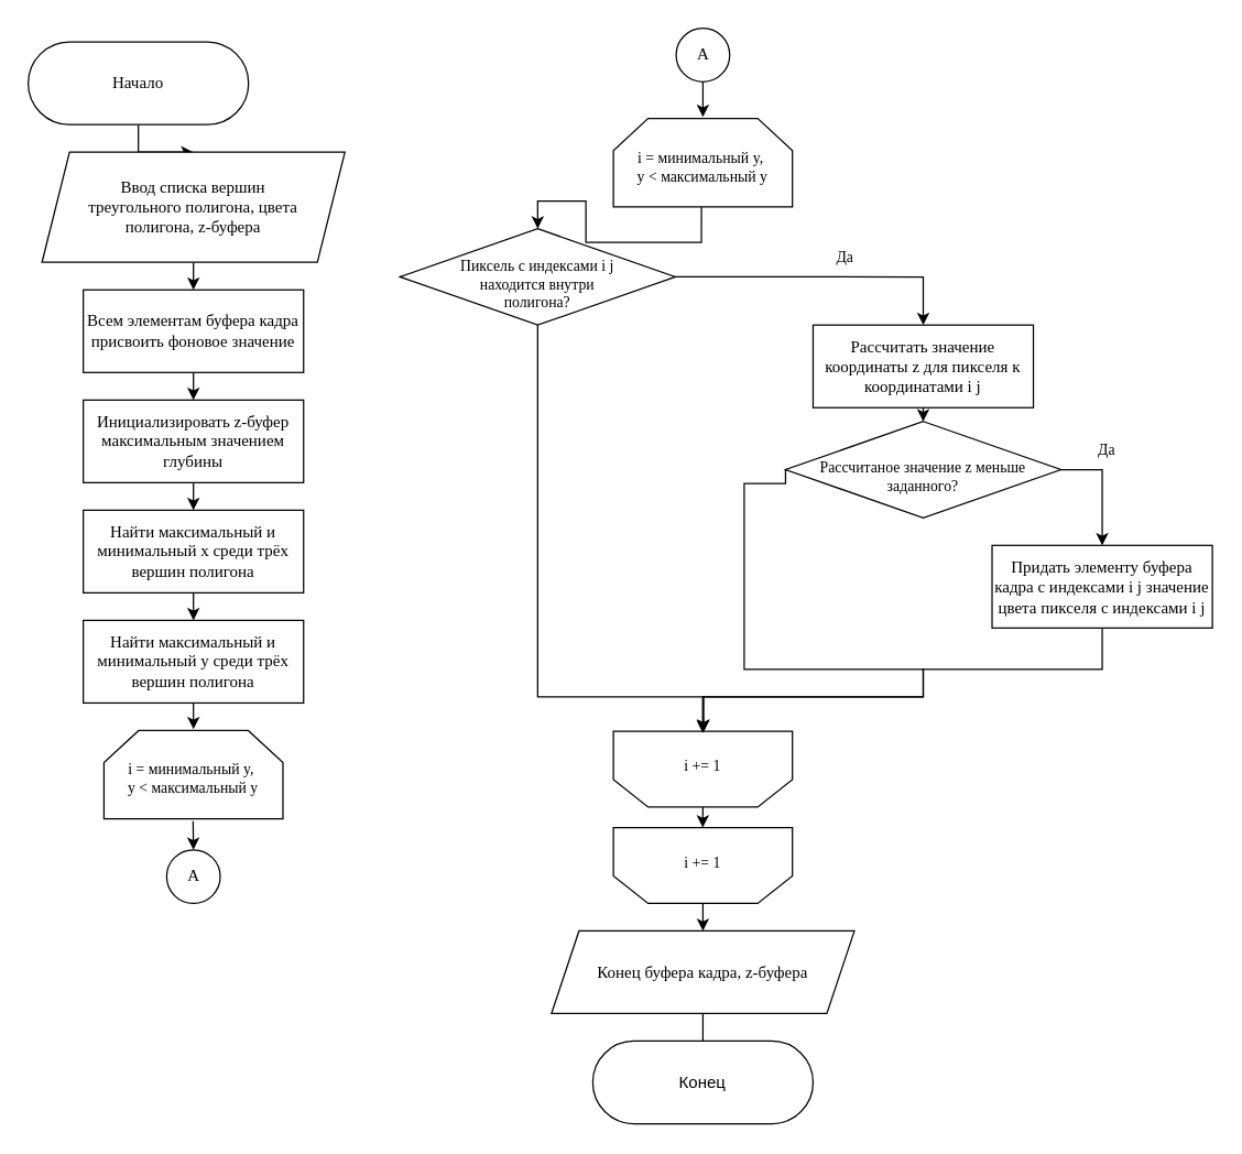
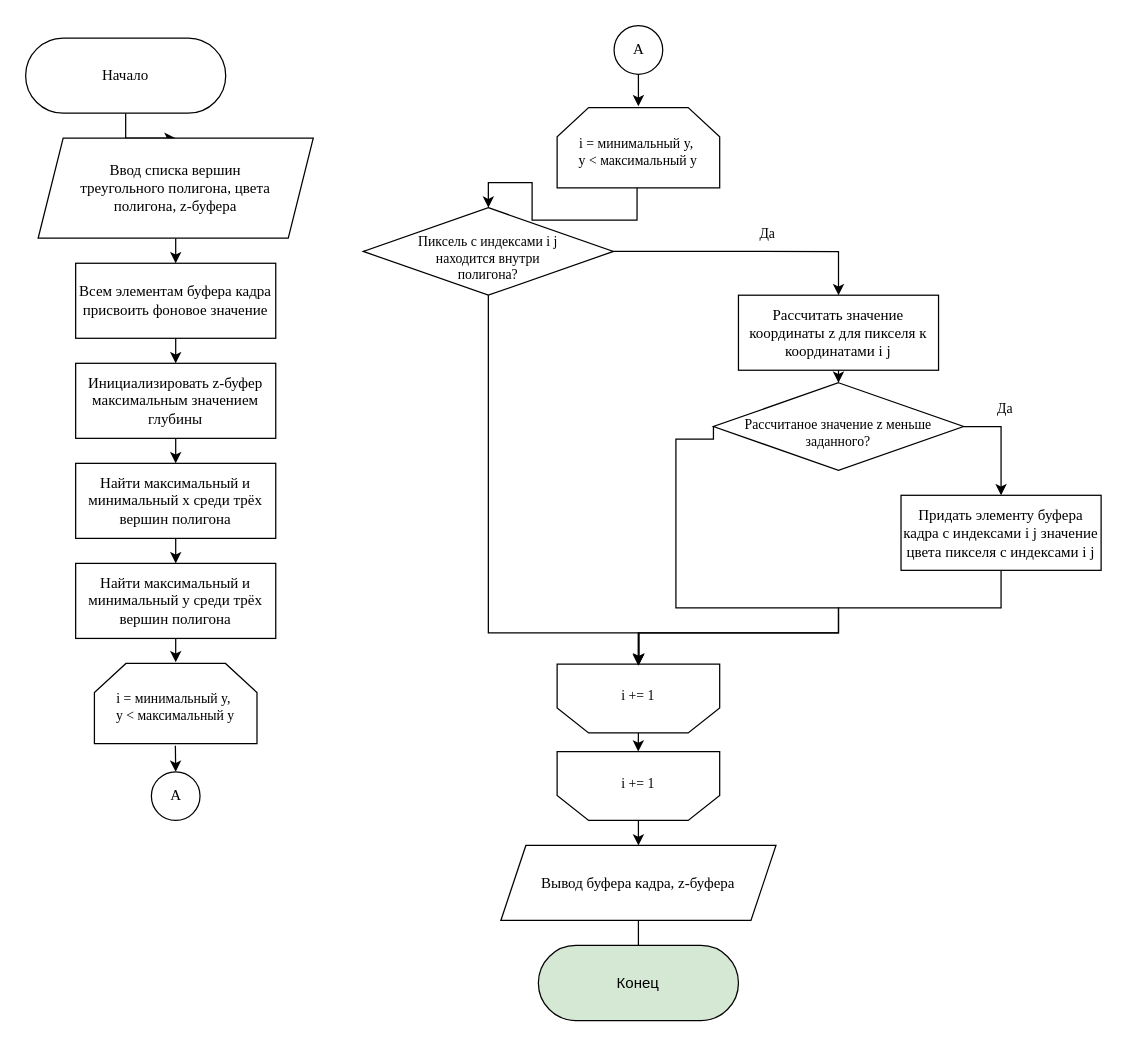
  <mxCell id="0" />
  <mxCell id="1" parent="0" />
  <mxCell id="2" style="edgeStyle=orthogonalEdgeStyle;rounded=0;orthogonalLoop=1;jettySize=auto;html=1;exitX=0.5;exitY=1;exitDx=0;exitDy=0;entryX=0.5;entryY=0;entryDx=0;entryDy=0;" edge="1" parent="1" source="3" target="5"><mxGeometry relative="1" as="geometry" /></mxCell>
  <mxCell id="3" value="&lt;font face=&quot;Times New Roman&quot;&gt;Начало&lt;/font&gt;" style="rounded=1;whiteSpace=wrap;html=1;arcSize=50;" vertex="1" parent="1"><mxGeometry x="20" y="30" width="160" height="60" as="geometry" /></mxCell>
  <mxCell id="4" style="edgeStyle=orthogonalEdgeStyle;rounded=0;orthogonalLoop=1;jettySize=auto;html=1;exitX=0.5;exitY=1;exitDx=0;exitDy=0;entryX=0.5;entryY=0;entryDx=0;entryDy=0;" edge="1" parent="1" source="5" target="7"><mxGeometry relative="1" as="geometry" /></mxCell>
  <mxCell id="5" value="Ввод списка вершин&lt;br&gt;треугольного полигона, цвета&lt;br&gt;полигона, z-буфера" style="shape=parallelogram;perimeter=parallelogramPerimeter;whiteSpace=wrap;html=1;fixedSize=1;fontFamily=Times New Roman;" vertex="1" parent="1"><mxGeometry x="30" y="110" width="220" height="80" as="geometry" /></mxCell>
  <mxCell id="6" style="edgeStyle=orthogonalEdgeStyle;rounded=0;orthogonalLoop=1;jettySize=auto;html=1;exitX=0.5;exitY=1;exitDx=0;exitDy=0;entryX=0.5;entryY=0;entryDx=0;entryDy=0;" edge="1" parent="1" source="7" target="9"><mxGeometry relative="1" as="geometry" /></mxCell>
  <mxCell id="7" value="Всем элементам буфера кадра присвоить фоновое значение" style="rounded=0;whiteSpace=wrap;html=1;fontFamily=Times New Roman;" vertex="1" parent="1"><mxGeometry x="60" y="210" width="160" height="60" as="geometry" /></mxCell>
  <mxCell id="8" style="edgeStyle=orthogonalEdgeStyle;rounded=0;orthogonalLoop=1;jettySize=auto;html=1;exitX=0.5;exitY=1;exitDx=0;exitDy=0;entryX=0.5;entryY=0;entryDx=0;entryDy=0;fontFamily=Times New Roman;" edge="1" parent="1" source="9" target="11"><mxGeometry relative="1" as="geometry"><mxPoint x="140" y="369" as="targetPoint" /></mxGeometry></mxCell>
  <mxCell id="9" value="Инициализировать z-буфер максимальным значением глубины" style="rounded=0;whiteSpace=wrap;html=1;fontFamily=Times New Roman;" vertex="1" parent="1"><mxGeometry x="60" y="290" width="160" height="60" as="geometry" /></mxCell>
  <mxCell id="10" style="edgeStyle=orthogonalEdgeStyle;rounded=0;orthogonalLoop=1;jettySize=auto;html=1;exitX=0.5;exitY=1;exitDx=0;exitDy=0;entryX=0.5;entryY=0;entryDx=0;entryDy=0;fontFamily=Times New Roman;" edge="1" parent="1" source="11" target="13"><mxGeometry relative="1" as="geometry" /></mxCell>
  <mxCell id="11" value="Найти максимальный и минимальный x среди трёх вершин полигона" style="rounded=0;whiteSpace=wrap;html=1;fontFamily=Times New Roman;" vertex="1" parent="1"><mxGeometry x="60" y="370" width="160" height="60" as="geometry" /></mxCell>
  <mxCell id="12" style="edgeStyle=orthogonalEdgeStyle;rounded=0;orthogonalLoop=1;jettySize=auto;html=1;exitX=0.5;exitY=1;exitDx=0;exitDy=0;entryX=0.5;entryY=0;entryDx=0;entryDy=0;entryPerimeter=0;fontFamily=Times New Roman;" edge="1" parent="1" source="13" target="15"><mxGeometry relative="1" as="geometry" /></mxCell>
  <mxCell id="13" value="Найти максимальный и минимальный y среди трёх вершин полигона" style="rounded=0;whiteSpace=wrap;html=1;fontFamily=Times New Roman;" vertex="1" parent="1"><mxGeometry x="60" y="450" width="160" height="60" as="geometry" /></mxCell>
  <mxCell id="14" style="edgeStyle=orthogonalEdgeStyle;rounded=0;orthogonalLoop=1;jettySize=auto;html=1;exitX=0.498;exitY=0.927;exitDx=0;exitDy=0;exitPerimeter=0;entryX=0.5;entryY=0;entryDx=0;entryDy=0;fontFamily=Times New Roman;" edge="1" parent="1" source="15" target="38"><mxGeometry relative="1" as="geometry" /></mxCell>
  <mxCell id="15" value="&lt;font style=&quot;font-size: 11px&quot;&gt;i = минимальный y,&amp;nbsp;&lt;br&gt;y &amp;lt; максимальный y&lt;br&gt;&lt;/font&gt;" style="strokeWidth=1;html=1;shape=stencil(1VbBcoIwEP0ajjiRDFaPHWpPjhcPPa+4asaQMAlV+/eNRqYEC6VrL53hkH0L7+1bsoGIZ3YPJUYJU1BgxF+iJFloXTpgIQpRudAt9z4xYT48+XA29SHYEvPKY0cwAtYSfcZWRh/wJDbVjUGoPRrPyucRe3b3XC6e5VopRyK0skGmkXdkIJR7lp09GRulXubjFvuodAoFVmgC9Mve0gNR8kpWGg9TWhGUQke17k9Kb79XGtOU5pTutbXGA8WWBF9sxJKW3Gw6UG9F0ptR3ZF6WU8dwV2HHs8c0jWAPFtDftgZ/a4231ZZwmW47xJ1utBHbGy6Vq/6GlAzSKEaDE8PM7Qa+AcUaTqEAkzuFiYcdBP6OMdwFjY2uoLLqwhyEswOY8cSbyXsgpQ9IZYN+DZvdbU8qHZCMMz+k19KsX12KTuEstFzqS32nAcOvxu2K9oxoTzbaoM9o7sVUvpPdNepcEdwRf0vwxX4BA==);whiteSpace=wrap;fontSize=10;align=center;spacing=2;perimeterSpacing=1;fontFamily=Times New Roman;" vertex="1" parent="1"><mxGeometry x="75" y="530" width="130" height="70" as="geometry" /></mxCell>
  <mxCell id="16" style="edgeStyle=orthogonalEdgeStyle;rounded=0;orthogonalLoop=1;jettySize=auto;html=1;exitX=0.5;exitY=0;exitDx=0;exitDy=0;exitPerimeter=0;entryX=0.5;entryY=0;entryDx=0;entryDy=0;fontFamily=Times New Roman;" edge="1" parent="1" source="17" target="28"><mxGeometry relative="1" as="geometry" /></mxCell>
  <mxCell id="17" value="&lt;font style=&quot;font-size: 11px&quot;&gt;i += 1&lt;/font&gt;" style="strokeWidth=1;html=1;shape=stencil(1VbBcoIwEP0ajjiRDFaPHWpPjhcPPa+4asaQMAlV+/eNRqYEC6VrL53hkH0L7+1bsoGIZ3YPJUYJU1BgxF+iJFloXTpgIQpRudAt9z4xYT48+XA29SHYEvPKY0cwAtYSfcZWRh/wJDbVjUGoPRrPyucRe3b3XC6e5VopRyK0skGmkXdkIJR7lp09GRulXubjFvuodAoFVmgC9Mve0gNR8kpWGg9TWhGUQke17k9Kb79XGtOU5pTutbXGA8WWBF9sxJKW3Gw6UG9F0ptR3ZF6WU8dwV2HHs8c0jWAPFtDftgZ/a4231ZZwmW47xJ1utBHbGy6Vq/6GlAzSKEaDE8PM7Qa+AcUaTqEAkzuFiYcdBP6OMdwFjY2uoLLqwhyEswOY8cSbyXsgpQ9IZYN+DZvdbU8qHZCMMz+k19KsX12KTuEstFzqS32nAcOvxu2K9oxoTzbaoM9o7sVUvpPdNepcEdwRf0vwxX4BA==);whiteSpace=wrap;fontSize=10;align=center;direction=west;fontFamily=Times New Roman;" vertex="1" parent="1"><mxGeometry x="445" y="595.55" width="130" height="60" as="geometry" /></mxCell>
  <mxCell id="18" style="edgeStyle=orthogonalEdgeStyle;rounded=0;orthogonalLoop=1;jettySize=auto;html=1;entryX=0.5;entryY=0;entryDx=0;entryDy=0;entryPerimeter=0;fontFamily=Times New Roman;exitX=0.5;exitY=1;exitDx=0;exitDy=0;" edge="1" parent="1" target="20" source="39"><mxGeometry relative="1" as="geometry"><mxPoint x="509.604" y="69.998" as="sourcePoint" /></mxGeometry></mxCell>
  <mxCell id="19" style="edgeStyle=orthogonalEdgeStyle;rounded=0;orthogonalLoop=1;jettySize=auto;html=1;entryX=0.5;entryY=0;entryDx=0;entryDy=0;fontFamily=Times New Roman;exitX=0.492;exitY=0.896;exitDx=0;exitDy=0;exitPerimeter=0;" edge="1" parent="1" source="20" target="26"><mxGeometry relative="1" as="geometry" /></mxCell>
  <mxCell id="20" value="&lt;font style=&quot;font-size: 11px&quot;&gt;i = минимальный y,&amp;nbsp;&lt;br&gt;y &amp;lt; максимальный y&lt;br&gt;&lt;/font&gt;" style="strokeWidth=1;html=1;shape=stencil(1VbBcoIwEP0ajjiRDFaPHWpPjhcPPa+4asaQMAlV+/eNRqYEC6VrL53hkH0L7+1bsoGIZ3YPJUYJU1BgxF+iJFloXTpgIQpRudAt9z4xYT48+XA29SHYEvPKY0cwAtYSfcZWRh/wJDbVjUGoPRrPyucRe3b3XC6e5VopRyK0skGmkXdkIJR7lp09GRulXubjFvuodAoFVmgC9Mve0gNR8kpWGg9TWhGUQke17k9Kb79XGtOU5pTutbXGA8WWBF9sxJKW3Gw6UG9F0ptR3ZF6WU8dwV2HHs8c0jWAPFtDftgZ/a4231ZZwmW47xJ1utBHbGy6Vq/6GlAzSKEaDE8PM7Qa+AcUaTqEAkzuFiYcdBP6OMdwFjY2uoLLqwhyEswOY8cSbyXsgpQ9IZYN+DZvdbU8qHZCMMz+k19KsX12KTuEstFzqS32nAcOvxu2K9oxoTzbaoM9o7sVUvpPdNepcEdwRf0vwxX4BA==);whiteSpace=wrap;fontSize=10;align=center;spacing=2;perimeterSpacing=1;fontFamily=Times New Roman;" vertex="1" parent="1"><mxGeometry x="445" y="85.55" width="130" height="70" as="geometry" /></mxCell>
  <mxCell id="21" style="edgeStyle=orthogonalEdgeStyle;rounded=0;orthogonalLoop=1;jettySize=auto;html=1;exitX=0.5;exitY=0;exitDx=0;exitDy=0;exitPerimeter=0;entryX=0.501;entryY=0.918;entryDx=0;entryDy=0;entryPerimeter=0;fontFamily=Times New Roman;" edge="1" parent="1" source="22" target="17"><mxGeometry relative="1" as="geometry" /></mxCell>
  <mxCell id="22" value="&lt;font style=&quot;font-size: 11px&quot;&gt;i += 1&lt;/font&gt;" style="strokeWidth=1;html=1;shape=stencil(1VbBcoIwEP0ajjiRDFaPHWpPjhcPPa+4asaQMAlV+/eNRqYEC6VrL53hkH0L7+1bsoGIZ3YPJUYJU1BgxF+iJFloXTpgIQpRudAt9z4xYT48+XA29SHYEvPKY0cwAtYSfcZWRh/wJDbVjUGoPRrPyucRe3b3XC6e5VopRyK0skGmkXdkIJR7lp09GRulXubjFvuodAoFVmgC9Mve0gNR8kpWGg9TWhGUQke17k9Kb79XGtOU5pTutbXGA8WWBF9sxJKW3Gw6UG9F0ptR3ZF6WU8dwV2HHs8c0jWAPFtDftgZ/a4231ZZwmW47xJ1utBHbGy6Vq/6GlAzSKEaDE8PM7Qa+AcUaTqEAkzuFiYcdBP6OMdwFjY2uoLLqwhyEswOY8cSbyXsgpQ9IZYN+DZvdbU8qHZCMMz+k19KsX12KTuEstFzqS32nAcOvxu2K9oxoTzbaoM9o7sVUvpPdNepcEdwRf0vwxX4BA==);whiteSpace=wrap;fontSize=10;align=center;direction=west;fontFamily=Times New Roman;" vertex="1" parent="1"><mxGeometry x="445" y="525.55" width="130" height="60" as="geometry" /></mxCell>
  <mxCell id="23" style="edgeStyle=orthogonalEdgeStyle;rounded=0;orthogonalLoop=1;jettySize=auto;html=1;exitX=1;exitY=0.5;exitDx=0;exitDy=0;entryX=0.5;entryY=0;entryDx=0;entryDy=0;fontFamily=Times New Roman;" edge="1" parent="1" source="26" target="31"><mxGeometry relative="1" as="geometry"><mxPoint x="670" y="235.55" as="targetPoint" /></mxGeometry></mxCell>
  <mxCell id="24" value="Да" style="edgeLabel;html=1;align=center;verticalAlign=middle;resizable=0;points=[];fontFamily=Times New Roman;" vertex="1" connectable="0" parent="23"><mxGeometry x="0.131" relative="1" as="geometry"><mxPoint x="1" y="-15" as="offset" /></mxGeometry></mxCell>
  <mxCell id="25" style="edgeStyle=orthogonalEdgeStyle;rounded=0;orthogonalLoop=1;jettySize=auto;html=1;exitX=0;exitY=0.5;exitDx=0;exitDy=0;entryX=0.499;entryY=0.907;entryDx=0;entryDy=0;entryPerimeter=0;fontFamily=Times New Roman;" edge="1" parent="1" source="26" target="22"><mxGeometry relative="1" as="geometry"><Array as="points"><mxPoint x="390" y="200.55" /><mxPoint x="390" y="505.55" /><mxPoint x="510" y="505.55" /></Array></mxGeometry></mxCell>
  <mxCell id="26" value="&lt;p&gt;Пиксель с индексами i j &lt;br&gt;находится внутри &lt;br&gt;полигона?&lt;/p&gt;" style="rhombus;whiteSpace=wrap;html=1;strokeWidth=1;fontSize=11;verticalAlign=middle;spacingTop=10;fontFamily=Times New Roman;" vertex="1" parent="1"><mxGeometry x="290" y="165.55" width="200" height="70" as="geometry" /></mxCell>
  <mxCell id="27" style="edgeStyle=orthogonalEdgeStyle;rounded=0;orthogonalLoop=1;jettySize=auto;html=1;exitX=0.5;exitY=1;exitDx=0;exitDy=0;entryX=0.5;entryY=0;entryDx=0;entryDy=0;fontFamily=Times New Roman;endArrow=none;" edge="1" parent="1" source="28" target="29"><mxGeometry relative="1" as="geometry" /></mxCell>
- <mxCell id="28" value="Конец буфера кадра, z-буфера" style="shape=parallelogram;perimeter=parallelogramPerimeter;whiteSpace=wrap;html=1;fixedSize=1;fontFamily=Times New Roman;" vertex="1" parent="1"><mxGeometry x="400" y="675.55" width="220" height="60" as="geometry" /></mxCell>
- <mxCell id="29" value="Конец" style="rounded=1;whiteSpace=wrap;html=1;arcSize=50;" vertex="1" parent="1"><mxGeometry x="430" y="755.55" width="160" height="60" as="geometry" /></mxCell>
+ <mxCell id="28" value="Вывод буфера кадра, z-буфера" style="shape=parallelogram;perimeter=parallelogramPerimeter;whiteSpace=wrap;html=1;fixedSize=1;fontFamily=Times New Roman;" vertex="1" parent="1"><mxGeometry x="400" y="675.55" width="220" height="60" as="geometry" /></mxCell>
+ <mxCell id="29" value="Конец" style="rounded=1;whiteSpace=wrap;html=1;arcSize=50;fillColor=#d5e8d4;" vertex="1" parent="1"><mxGeometry x="430" y="755.55" width="160" height="60" as="geometry" /></mxCell>
  <mxCell id="30" style="edgeStyle=orthogonalEdgeStyle;rounded=0;orthogonalLoop=1;jettySize=auto;html=1;exitX=0.5;exitY=1;exitDx=0;exitDy=0;entryX=0.5;entryY=0;entryDx=0;entryDy=0;fontFamily=Times New Roman;" edge="1" parent="1" source="31" target="35"><mxGeometry relative="1" as="geometry" /></mxCell>
  <mxCell id="31" value="Рассчитать значение координаты z для пикселя к координатами i j" style="rounded=0;whiteSpace=wrap;html=1;fontFamily=Times New Roman;" vertex="1" parent="1"><mxGeometry x="590" y="235.55" width="160" height="60" as="geometry" /></mxCell>
  <mxCell id="32" style="edgeStyle=orthogonalEdgeStyle;rounded=0;orthogonalLoop=1;jettySize=auto;html=1;exitX=1;exitY=0.5;exitDx=0;exitDy=0;entryX=0.5;entryY=0;entryDx=0;entryDy=0;fontFamily=Times New Roman;" edge="1" parent="1" source="35" target="37"><mxGeometry relative="1" as="geometry" /></mxCell>
  <mxCell id="33" value="Да" style="edgeLabel;html=1;align=center;verticalAlign=middle;resizable=0;points=[];fontFamily=Times New Roman;" vertex="1" connectable="0" parent="32"><mxGeometry x="-0.277" y="-1" relative="1" as="geometry"><mxPoint x="3" y="-16" as="offset" /></mxGeometry></mxCell>
  <mxCell id="34" style="edgeStyle=orthogonalEdgeStyle;rounded=0;orthogonalLoop=1;jettySize=auto;html=1;exitX=0;exitY=0.5;exitDx=0;exitDy=0;fontFamily=Times New Roman;entryX=0.496;entryY=0.907;entryDx=0;entryDy=0;entryPerimeter=0;" edge="1" parent="1" source="35" target="22"><mxGeometry relative="1" as="geometry"><Array as="points"><mxPoint x="540" y="350.55" /><mxPoint x="540" y="485.55" /><mxPoint x="670" y="485.55" /><mxPoint x="670" y="505.55" /><mxPoint x="510" y="505.55" /></Array></mxGeometry></mxCell>
  <mxCell id="35" value="&lt;p&gt;Рассчитаное значение z меньше заданного?&lt;/p&gt;" style="rhombus;whiteSpace=wrap;html=1;strokeWidth=1;fontSize=11;verticalAlign=middle;spacingTop=10;fontFamily=Times New Roman;" vertex="1" parent="1"><mxGeometry x="570" y="305.55" width="200" height="70" as="geometry" /></mxCell>
  <mxCell id="36" style="edgeStyle=orthogonalEdgeStyle;rounded=0;orthogonalLoop=1;jettySize=auto;html=1;exitX=0.5;exitY=1;exitDx=0;exitDy=0;entryX=0.501;entryY=0.896;entryDx=0;entryDy=0;entryPerimeter=0;fontFamily=Times New Roman;" edge="1" parent="1" source="37" target="22"><mxGeometry relative="1" as="geometry"><Array as="points"><mxPoint x="800" y="485.55" /><mxPoint x="670" y="485.55" /><mxPoint x="670" y="505.55" /><mxPoint x="510" y="505.55" /></Array></mxGeometry></mxCell>
  <mxCell id="37" value="Придать элементу буфера кадра с индексами i j значение цвета пикселя с индексами i j" style="rounded=0;whiteSpace=wrap;html=1;fontFamily=Times New Roman;" vertex="1" parent="1"><mxGeometry x="720" y="395.55" width="160" height="60" as="geometry" /></mxCell>
  <mxCell id="38" value="А" style="ellipse;whiteSpace=wrap;html=1;aspect=fixed;fontFamily=Times New Roman;" vertex="1" parent="1"><mxGeometry x="120.55" y="616.65" width="38.9" height="38.9" as="geometry" /></mxCell>
  <mxCell id="39" value="А" style="ellipse;whiteSpace=wrap;html=1;aspect=fixed;fontFamily=Times New Roman;" vertex="1" parent="1"><mxGeometry x="490.55" y="20" width="38.9" height="38.9" as="geometry" /></mxCell>
